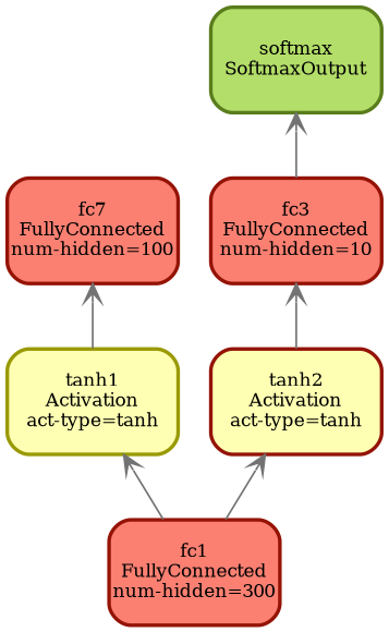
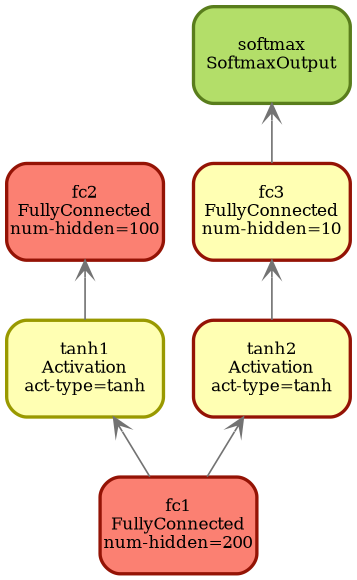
  digraph {
    node [color="#941305" fillcolor="#fb8072" fixedsize=true fontsize=10 penwidth=2 shape=box style="rounded,filled"]
    edge [arrowtail=open color="#737373" dir=back fontsize=10]
-   n1 [height=0.8034 label="fc1\nFullyConnected\nnum-hidden=300" width=1.3]
+   n1 [height=0.8034 label="fc1\nFullyConnected\nnum-hidden=200" width=1.3]
    n2 [color="#999900" fillcolor="#ffffb3" height=0.8034 label="tanh1\nActivation\nact-type=tanh" width=1.3]
-   n3 [height=0.8034 label="fc7\nFullyConnected\nnum-hidden=100" width=1.3]
+   n3 [height=0.8034 label="fc2\nFullyConnected\nnum-hidden=100" width=1.3]
    n4 [fillcolor="#ffffb3" height=0.8034 label="tanh2\nActivation\nact-type=tanh" width=1.3]
-   n5 [height=0.8034 label="fc3\nFullyConnected\nnum-hidden=10" width=1.3]
+   n5 [fillcolor="#ffffb3" height=0.8034 label="fc3\nFullyConnected\nnum-hidden=10" width=1.3]
    n6 [color="#597d1c" fillcolor="#b3de69" height=0.8034 label="softmax\nSoftmaxOutput" width=1.3]
    n2 -> n1
    n3 -> n2
    n4 -> n1
    n5 -> n4
    n6 -> n5
  }
